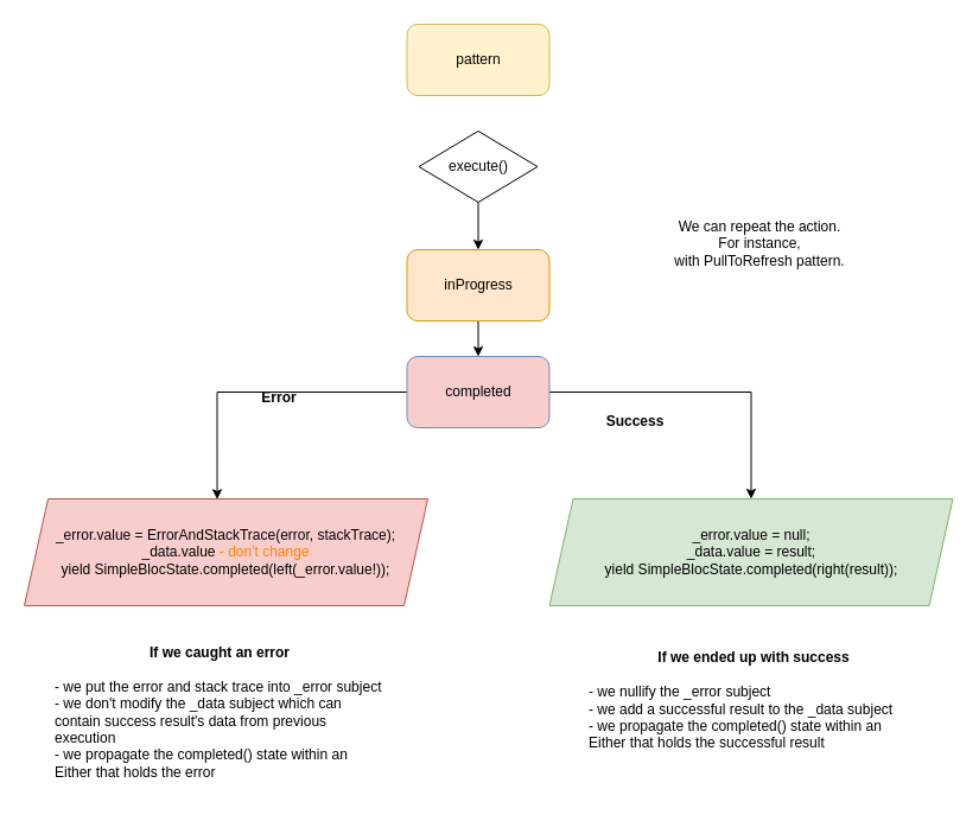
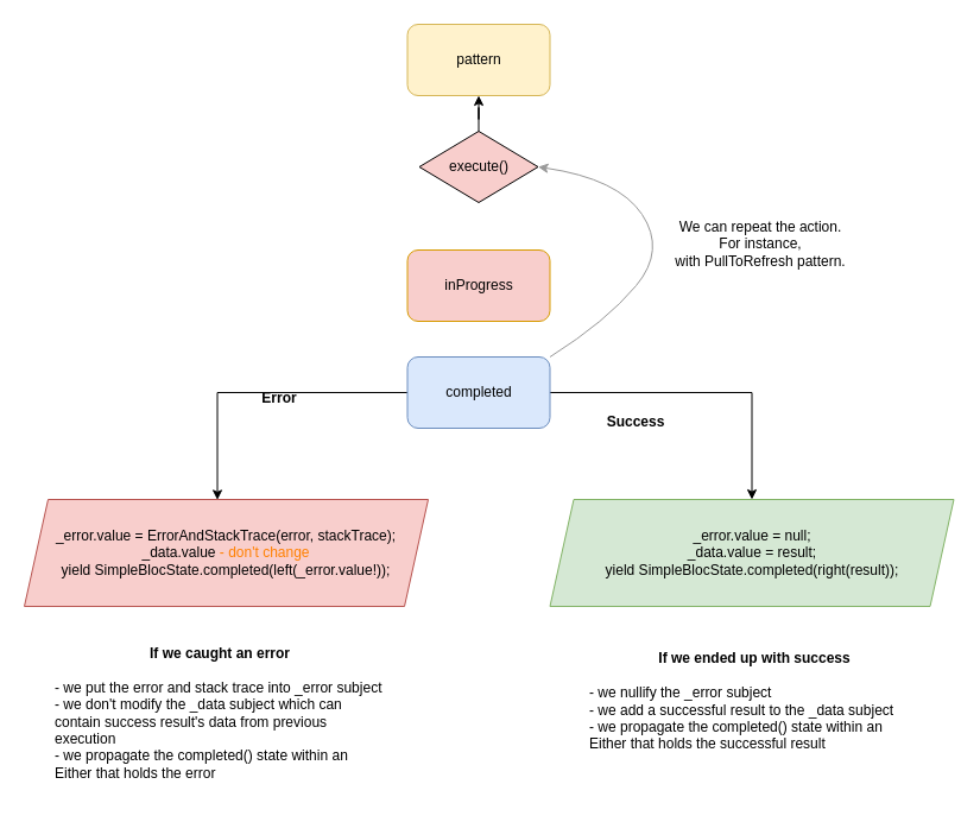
  <mxCell id="0" />
  <mxCell id="1" parent="0" />
  <mxCell id="2" value="pattern" style="rounded=1;whiteSpace=wrap;html=1;fillColor=#fff2cc;strokeColor=#d6b656;" vertex="1" parent="1"><mxGeometry x="342.5" y="20" width="120" height="60" as="geometry" /></mxCell>
- <mxCell id="3" style="edgeStyle=orthogonalEdgeStyle;rounded=0;orthogonalLoop=1;jettySize=auto;html=1;exitX=0.5;exitY=1;exitDx=0;exitDy=0;entryX=0.5;entryY=0;entryDx=0;entryDy=0;" edge="1" parent="1" source="4" target="7"><mxGeometry relative="1" as="geometry" /></mxCell>
- <mxCell id="4" value="inProgress" style="rounded=1;whiteSpace=wrap;html=1;fillColor=#ffe6cc;strokeColor=#d79b00;" vertex="1" parent="1"><mxGeometry x="342.5" y="210" width="120" height="60" as="geometry" /></mxCell>
+ <mxCell id="4" value="inProgress" style="rounded=1;whiteSpace=wrap;html=1;fillColor=#f8cecc;strokeColor=#d79b00;" vertex="1" parent="1"><mxGeometry x="342.5" y="210" width="120" height="60" as="geometry" /></mxCell>
  <mxCell id="5" style="edgeStyle=orthogonalEdgeStyle;rounded=0;orthogonalLoop=1;jettySize=auto;html=1;exitX=1;exitY=0.5;exitDx=0;exitDy=0;entryX=0.5;entryY=0;entryDx=0;entryDy=0;" edge="1" parent="1" source="7" target="11"><mxGeometry relative="1" as="geometry"><mxPoint x="577.5" y="390" as="targetPoint" /></mxGeometry></mxCell>
  <mxCell id="6" style="edgeStyle=orthogonalEdgeStyle;rounded=0;orthogonalLoop=1;jettySize=auto;html=1;exitX=0;exitY=0.5;exitDx=0;exitDy=0;entryX=0.478;entryY=0.004;entryDx=0;entryDy=0;entryPerimeter=0;" edge="1" parent="1" source="7" target="10"><mxGeometry relative="1" as="geometry"><mxPoint x="222.5" y="390" as="targetPoint" /></mxGeometry></mxCell>
- <mxCell id="7" value="completed" style="rounded=1;whiteSpace=wrap;html=1;fillColor=#f8cecc;strokeColor=#6c8ebf;" vertex="1" parent="1"><mxGeometry x="342.5" y="300" width="120" height="60" as="geometry" /></mxCell>
- <mxCell id="8" value="" style="edgeStyle=orthogonalEdgeStyle;rounded=0;orthogonalLoop=1;jettySize=auto;html=1;" edge="1" parent="1" source="9" target="4"><mxGeometry relative="1" as="geometry" /></mxCell>
- <mxCell id="9" value="execute()" style="rhombus;whiteSpace=wrap;html=1;" vertex="1" parent="1"><mxGeometry x="352.5" y="110" width="100" height="60" as="geometry" /></mxCell>
+ <mxCell id="7" value="completed" style="rounded=1;whiteSpace=wrap;html=1;fillColor=#dae8fc;strokeColor=#6c8ebf;" vertex="1" parent="1"><mxGeometry x="342.5" y="300" width="120" height="60" as="geometry" /></mxCell>
+ <mxCell id="8" value="" style="edgeStyle=orthogonalEdgeStyle;rounded=0;orthogonalLoop=1;jettySize=auto;html=1;" edge="1" parent="1" source="9" target="2"><mxGeometry relative="1" as="geometry" /></mxCell>
+ <mxCell id="9" value="execute()" style="rhombus;whiteSpace=wrap;html=1;fillColor=#f8cecc;" vertex="1" parent="1"><mxGeometry x="352.5" y="110" width="100" height="60" as="geometry" /></mxCell>
  <mxCell id="10" value="&lt;div&gt;_error.value = ErrorAndStackTrace(error, stackTrace);&lt;br&gt;_data.value&lt;font color=&quot;#009900&quot;&gt;&amp;nbsp;&lt;/font&gt;&lt;font color=&quot;#ff8000&quot;&gt;- don't change&lt;/font&gt;&lt;/div&gt;&lt;div&gt;yield SimpleBlocState.completed(left(_error.value!));&lt;/div&gt;" style="shape=parallelogram;perimeter=parallelogramPerimeter;whiteSpace=wrap;html=1;fixedSize=1;fillColor=#f8cecc;strokeColor=#b85450;" vertex="1" parent="1"><mxGeometry x="20" y="420" width="340" height="90" as="geometry" /></mxCell>
  <mxCell id="11" value="&lt;div&gt;_error.value = null;&lt;br&gt;&lt;/div&gt;&lt;div&gt;_data.value = result;&lt;/div&gt;&lt;div&gt;yield SimpleBlocState.completed(right(result));&lt;/div&gt;" style="shape=parallelogram;perimeter=parallelogramPerimeter;whiteSpace=wrap;html=1;fixedSize=1;fillColor=#d5e8d4;strokeColor=#82b366;" vertex="1" parent="1"><mxGeometry x="462.5" y="420" width="340" height="90" as="geometry" /></mxCell>
  <mxCell id="12" value="&lt;b&gt;Error&lt;/b&gt;" style="text;html=1;strokeColor=none;fillColor=none;align=center;verticalAlign=middle;whiteSpace=wrap;rounded=0;" vertex="1" parent="1"><mxGeometry x="215" y="325" width="40" height="20" as="geometry" /></mxCell>
  <mxCell id="13" value="&lt;b&gt;Success&lt;/b&gt;" style="text;html=1;strokeColor=none;fillColor=none;align=center;verticalAlign=middle;whiteSpace=wrap;rounded=0;" vertex="1" parent="1"><mxGeometry x="515" y="345" width="40" height="20" as="geometry" /></mxCell>
+ <mxCell id="14" value="" style="curved=1;endArrow=classic;html=1;entryX=1;entryY=0.5;entryDx=0;entryDy=0;exitX=1;exitY=0;exitDx=0;exitDy=0;strokeColor=#999999;" edge="1" parent="1" source="7" target="9"><mxGeometry width="50" height="50" relative="1" as="geometry"><mxPoint x="403" y="360" as="sourcePoint" /><mxPoint x="580" y="150" as="targetPoint" /><Array as="points"><mxPoint x="510" y="270" /><mxPoint x="560" y="210" /><mxPoint x="520" y="150" /></Array></mxGeometry></mxCell>
  <mxCell id="15" value="We can repeat the action.&lt;br&gt;For instance, with&amp;nbsp;PullToRefresh pattern." style="text;html=1;strokeColor=none;fillColor=none;align=center;verticalAlign=middle;whiteSpace=wrap;rounded=0;" vertex="1" parent="1"><mxGeometry x="560" y="180" width="160" height="50" as="geometry" /></mxCell>
  <mxCell id="16" value="&lt;div style=&quot;text-align: center&quot;&gt;&lt;span&gt;&lt;b&gt;If we caught an error&lt;/b&gt;&lt;/span&gt;&lt;/div&gt;&lt;br&gt;- we put the error and stack trace into _error subject&lt;br&gt;- we don't modify the _data subject which can contain success result's data from previous execution&lt;br&gt;- we propagate the completed() state within an Either that holds the error" style="text;html=1;strokeColor=none;fillColor=none;align=left;verticalAlign=middle;whiteSpace=wrap;rounded=0;" vertex="1" parent="1"><mxGeometry x="44" y="530" width="280" height="140" as="geometry" /></mxCell>
  <mxCell id="17" value="&lt;div style=&quot;text-align: center&quot;&gt;&lt;span&gt;&lt;b&gt;If we ended up with success&lt;/b&gt;&lt;/span&gt;&lt;/div&gt;&lt;br&gt;- we nullify the _error subject&lt;br&gt;- we add a successful result to the _data subject&lt;br&gt;- we propagate the completed() state within an Either that holds the successful result" style="text;html=1;strokeColor=none;fillColor=none;align=left;verticalAlign=middle;whiteSpace=wrap;rounded=0;" vertex="1" parent="1"><mxGeometry x="494" y="520" width="280" height="140" as="geometry" /></mxCell>
